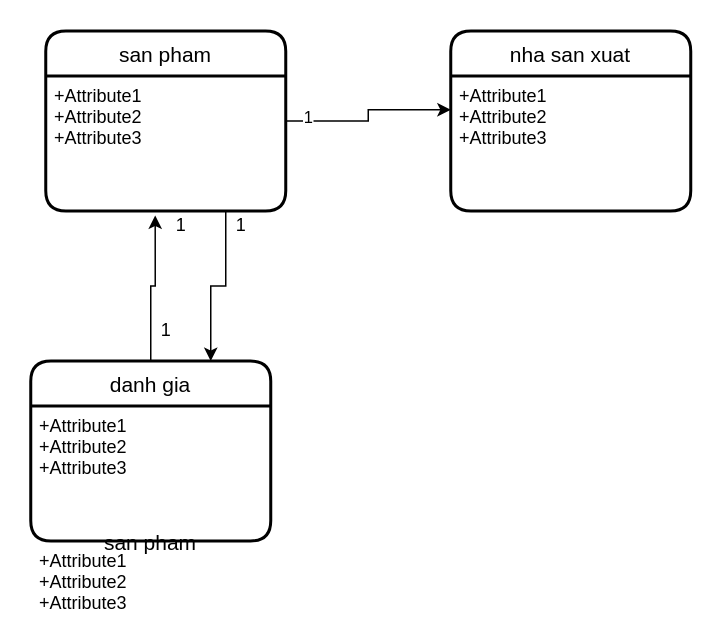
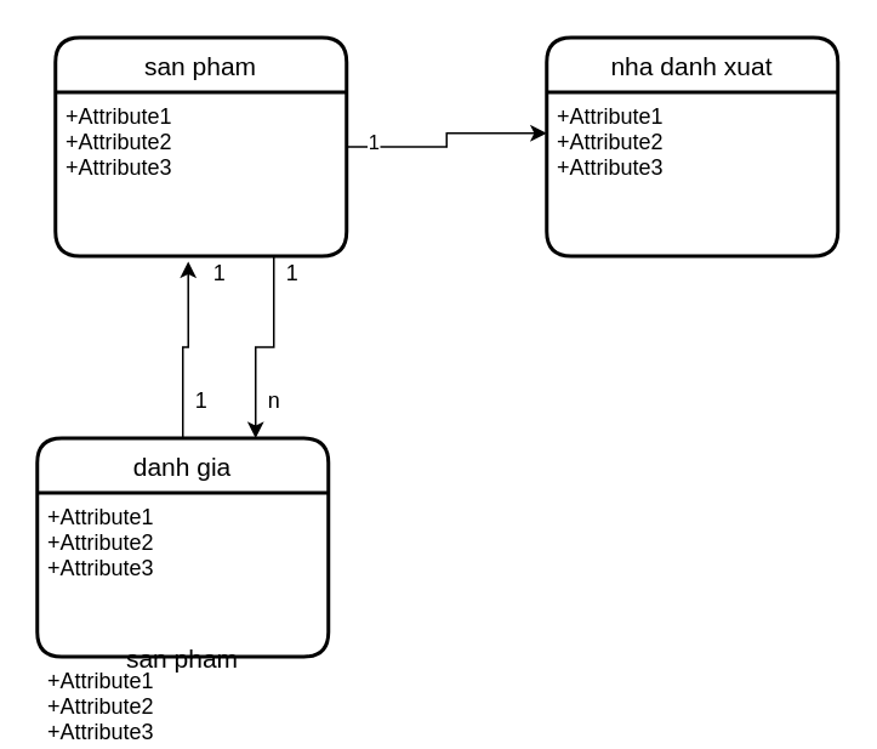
  <mxCell id="0" />
  <mxCell id="1" parent="0" />
  <mxCell id="2" style="edgeStyle=orthogonalEdgeStyle;rounded=0;orthogonalLoop=1;jettySize=auto;html=1;entryX=0;entryY=0.25;entryDx=0;entryDy=0;" edge="1" parent="1" source="4" target="7"><mxGeometry relative="1" as="geometry" /></mxCell>
  <mxCell id="3" value="1" style="edgeLabel;html=1;align=center;verticalAlign=middle;resizable=0;points=[];" vertex="1" connectable="0" parent="2"><mxGeometry x="-0.762" y="3" relative="1" as="geometry"><mxPoint as="offset" /></mxGeometry></mxCell>
  <mxCell id="4" value="san pham" style="swimlane;childLayout=stackLayout;horizontal=1;startSize=30;horizontalStack=0;rounded=1;fontSize=14;fontStyle=0;strokeWidth=2;resizeParent=0;resizeLast=1;shadow=0;dashed=0;align=center;" vertex="1" parent="1"><mxGeometry x="30" y="20" width="160" height="120" as="geometry" /></mxCell>
  <mxCell id="5" value="+Attribute1&#10;+Attribute2&#10;+Attribute3" style="align=left;strokeColor=none;fillColor=none;spacingLeft=4;fontSize=12;verticalAlign=top;resizable=0;rotatable=0;part=1;" vertex="1" parent="4"><mxGeometry y="30" width="160" height="90" as="geometry" /></mxCell>
- <mxCell id="6" value="nha san xuat" style="swimlane;childLayout=stackLayout;horizontal=1;startSize=30;horizontalStack=0;rounded=1;fontSize=14;fontStyle=0;strokeWidth=2;resizeParent=0;resizeLast=1;shadow=0;dashed=0;align=center;" vertex="1" parent="1"><mxGeometry x="300" y="20" width="160" height="120" as="geometry" /></mxCell>
+ <mxCell id="6" value="nha danh xuat" style="swimlane;childLayout=stackLayout;horizontal=1;startSize=30;horizontalStack=0;rounded=1;fontSize=14;fontStyle=0;strokeWidth=2;resizeParent=0;resizeLast=1;shadow=0;dashed=0;align=center;" vertex="1" parent="1"><mxGeometry x="300" y="20" width="160" height="120" as="geometry" /></mxCell>
  <mxCell id="7" value="+Attribute1&#10;+Attribute2&#10;+Attribute3" style="align=left;strokeColor=none;fillColor=none;spacingLeft=4;fontSize=12;verticalAlign=top;resizable=0;rotatable=0;part=1;" vertex="1" parent="6"><mxGeometry y="30" width="160" height="90" as="geometry" /></mxCell>
  <mxCell id="8" style="edgeStyle=orthogonalEdgeStyle;rounded=0;orthogonalLoop=1;jettySize=auto;html=1;entryX=0.456;entryY=1.033;entryDx=0;entryDy=0;entryPerimeter=0;" edge="1" parent="1" source="9" target="5"><mxGeometry relative="1" as="geometry" /></mxCell>
  <mxCell id="9" value="danh gia" style="swimlane;childLayout=stackLayout;horizontal=1;startSize=30;horizontalStack=0;rounded=1;fontSize=14;fontStyle=0;strokeWidth=2;resizeParent=0;resizeLast=1;shadow=0;dashed=0;align=center;" vertex="1" parent="1"><mxGeometry x="20" y="240" width="160" height="120" as="geometry" /></mxCell>
  <mxCell id="10" value="+Attribute1&#10;+Attribute2&#10;+Attribute3" style="align=left;strokeColor=none;fillColor=none;spacingLeft=4;fontSize=12;verticalAlign=top;resizable=0;rotatable=0;part=1;" vertex="1" parent="9"><mxGeometry y="30" width="160" height="90" as="geometry" /></mxCell>
  <mxCell id="11" value="san pham" style="swimlane;childLayout=stackLayout;horizontal=1;startSize=30;horizontalStack=0;rounded=1;fontSize=14;fontStyle=0;strokeWidth=2;resizeParent=0;resizeLast=1;shadow=0;dashed=0;align=center;" vertex="1" parent="9"><mxGeometry y="120" width="160" as="geometry" /></mxCell>
  <mxCell id="12" value="+Attribute1&#10;+Attribute2&#10;+Attribute3" style="align=left;strokeColor=none;fillColor=none;spacingLeft=4;fontSize=12;verticalAlign=top;resizable=0;rotatable=0;part=1;" vertex="1" parent="11"><mxGeometry width="160" as="geometry" /></mxCell>
  <mxCell id="13" value="1" style="text;html=1;align=center;verticalAlign=middle;resizable=0;points=[];autosize=1;strokeColor=none;fillColor=none;" vertex="1" parent="1"><mxGeometry x="110" y="140" width="20" height="20" as="geometry" /></mxCell>
  <mxCell id="14" value="1" style="text;html=1;align=center;verticalAlign=middle;resizable=0;points=[];autosize=1;strokeColor=none;fillColor=none;" vertex="1" parent="1"><mxGeometry x="100" y="210" width="20" height="20" as="geometry" /></mxCell>
  <mxCell id="15" style="edgeStyle=orthogonalEdgeStyle;rounded=0;orthogonalLoop=1;jettySize=auto;html=1;exitX=0.75;exitY=1;exitDx=0;exitDy=0;entryX=0.75;entryY=0;entryDx=0;entryDy=0;" edge="1" parent="1" source="5" target="9"><mxGeometry relative="1" as="geometry" /></mxCell>
  <mxCell id="16" value="1" style="text;html=1;align=center;verticalAlign=middle;resizable=0;points=[];autosize=1;strokeColor=none;fillColor=none;" vertex="1" parent="1"><mxGeometry x="150" y="140" width="20" height="20" as="geometry" /></mxCell>
+ <mxCell id="17" value="n" style="text;html=1;align=center;verticalAlign=middle;resizable=0;points=[];autosize=1;strokeColor=none;fillColor=none;" vertex="1" parent="1"><mxGeometry x="140" y="210" width="20" height="20" as="geometry" /></mxCell>
